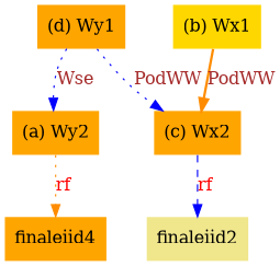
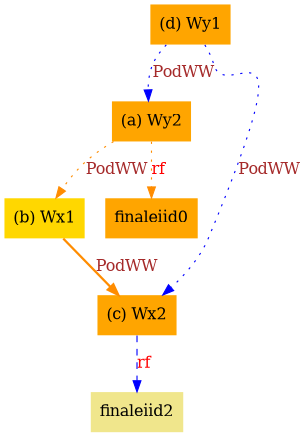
  digraph {
    compound=true
    splines=true
    node [color=teal fillcolor=orange rank=sink shape=plaintext style=filled]
    edge [color=darkorange fontcolor=brown style=dotted]
    n1 [label="(a) Wy2"]
    n2 [color=darkorange fillcolor=gold label="(b) Wx1"]
-   finaleiid0 [shape=none label=finaleiid4 rank=""]
+   finaleiid0 [shape=none rank=""]
    n4 [color=darkorange label="(c) Wx2"]
    finaleiid2 [fillcolor=khaki shape=none rank=""]
    n6 [color=darkorange label="(d) Wy1"]
+   n1 -> n2 [label=PodWW]
    n1 -> finaleiid0 [fontcolor=red label=rf]
    n2 -> n4 [label=PodWW style=bold]
    n4 -> finaleiid2 [color=blue fontcolor=red label=rf style=dashed]
-   n6 -> n1 [color=blue label=Wse]
+   n6 -> n1 [color=blue label=PodWW]
    n6 -> n4 [color=blue label=PodWW]
  }
